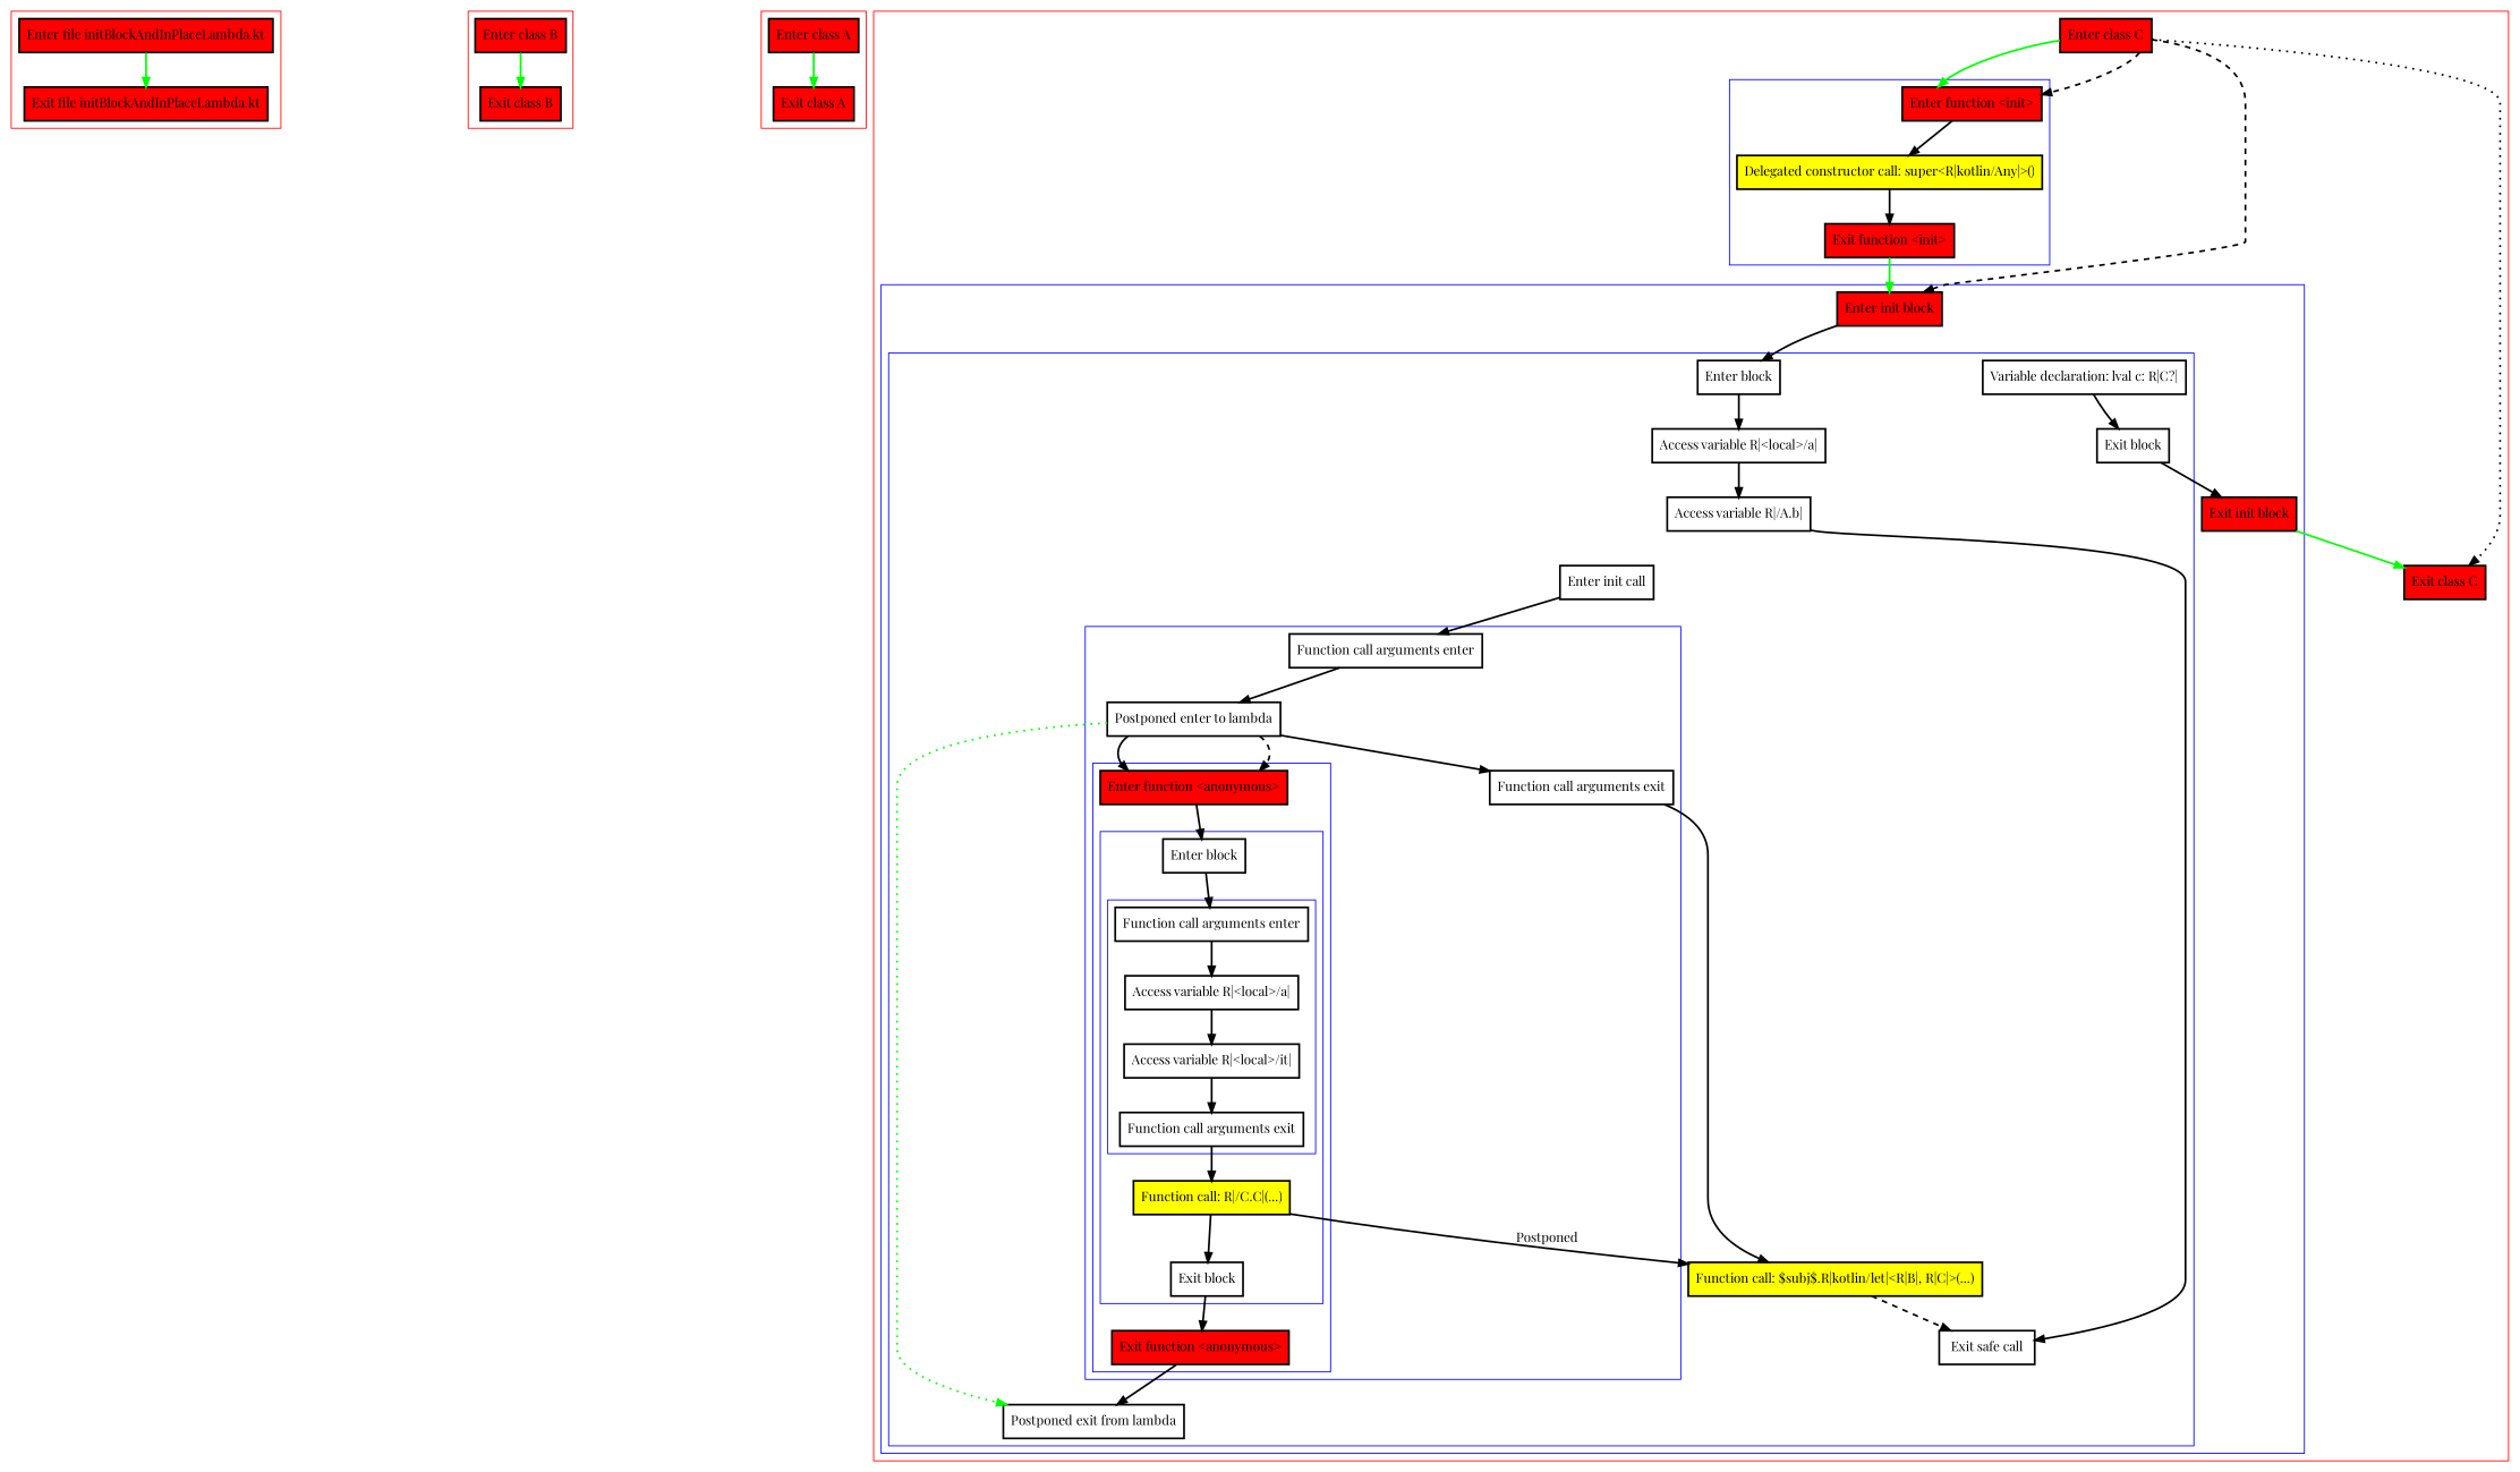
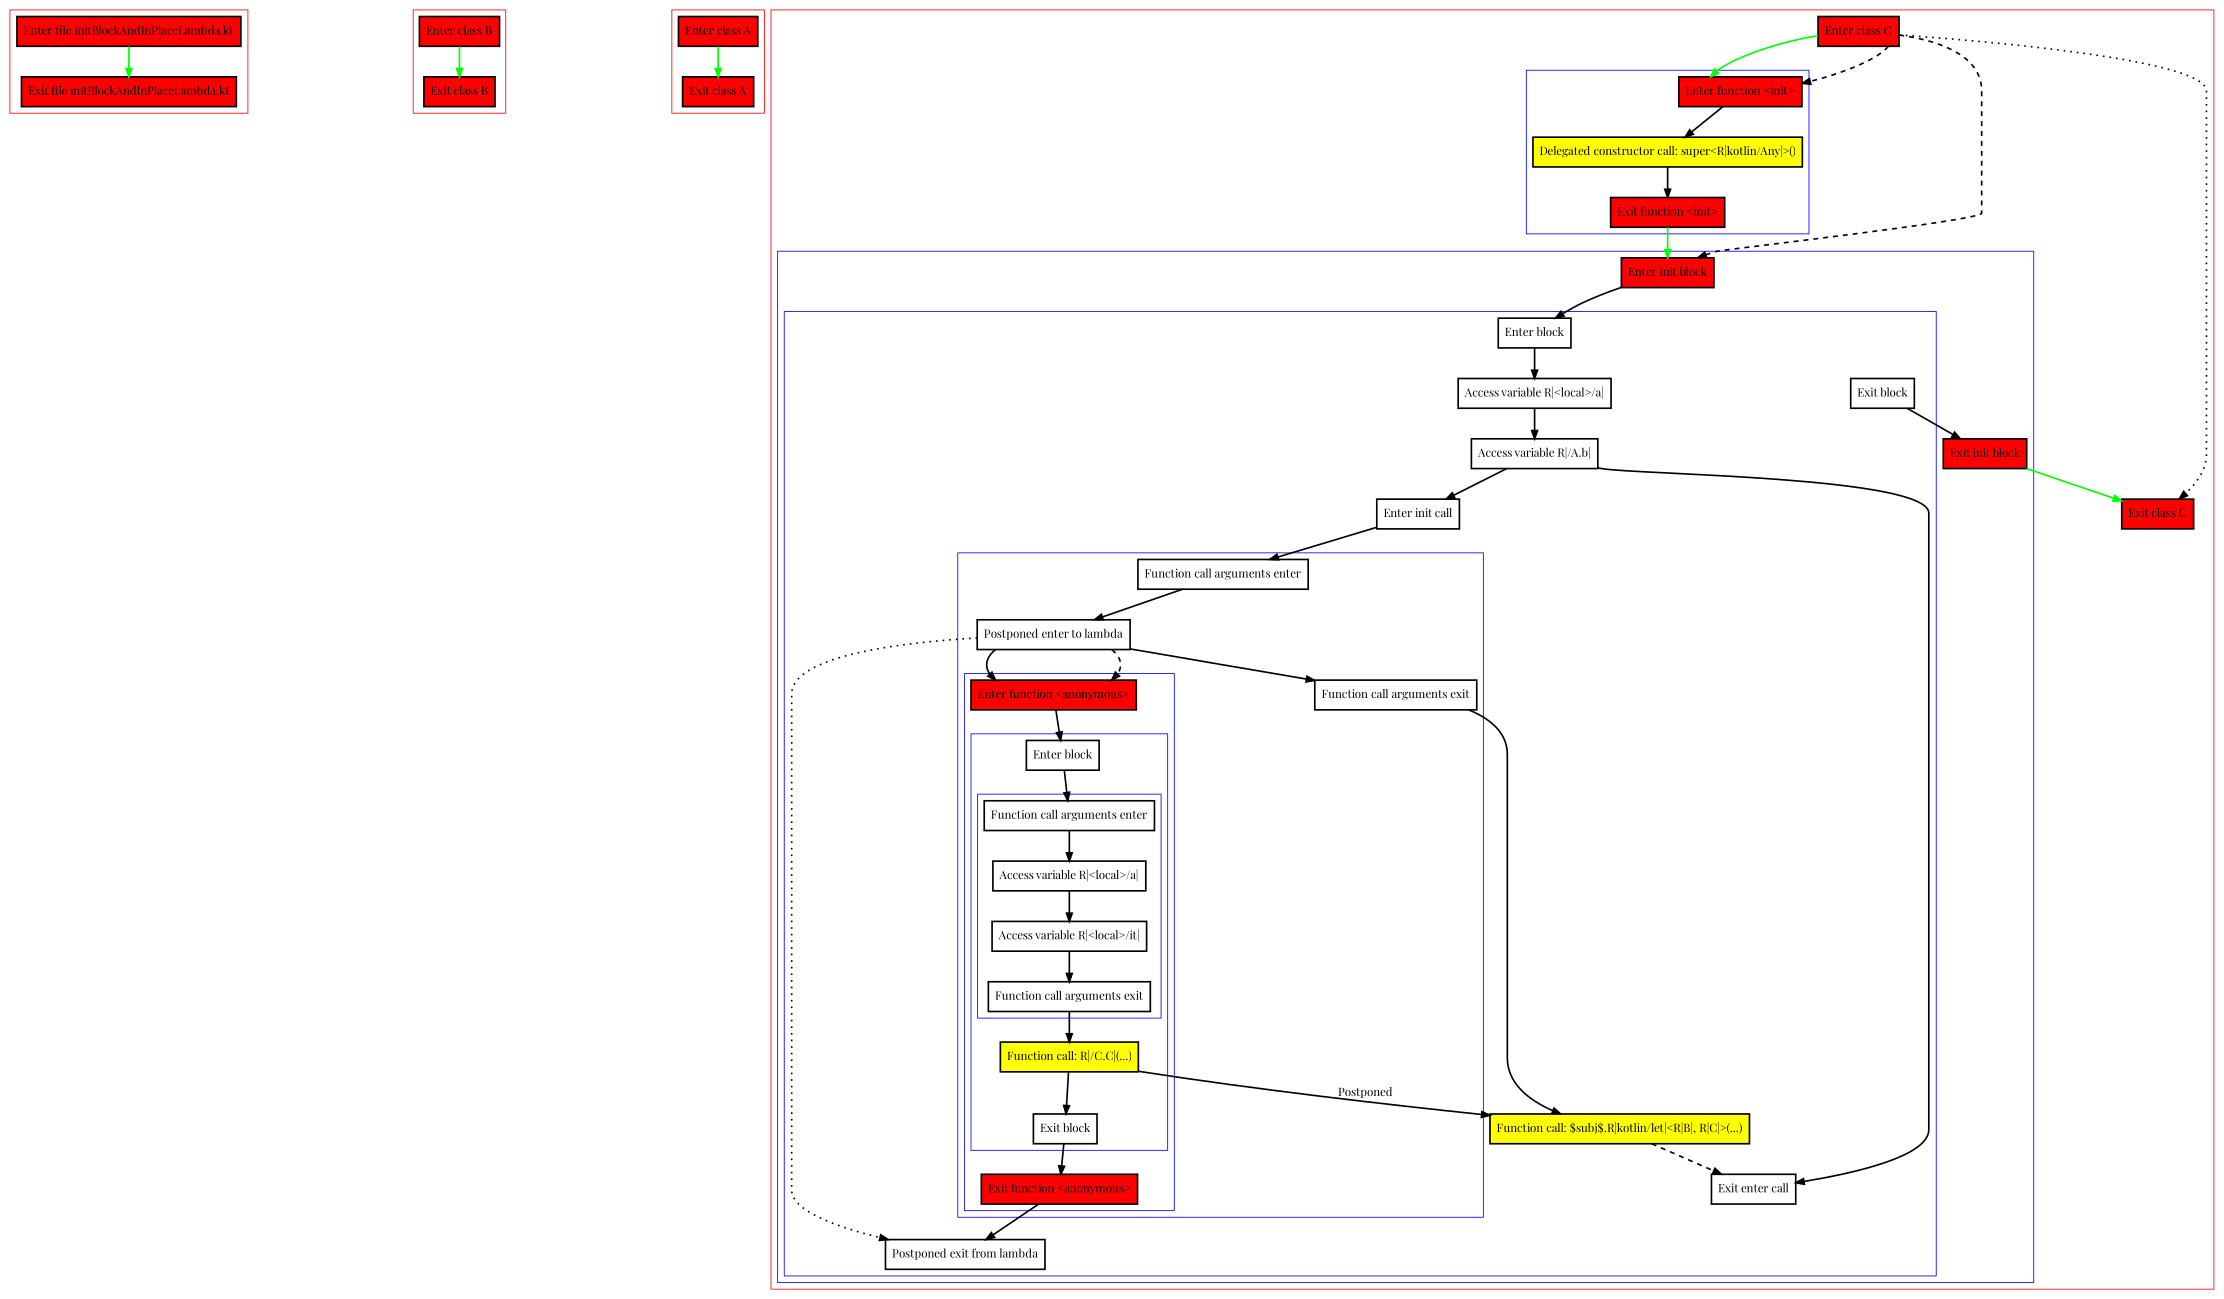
  digraph {
    fontname="Playfair Display"
    nodesep=3
    node [fontname="Playfair Display" penwidth=2 shape=box]
    edge [fontname="Playfair Display" penwidth=2]
    n1 [fillcolor=red label="Enter file initBlockAndInPlaceLambda.kt" style=filled]
    n2 [fillcolor=red label="Exit file initBlockAndInPlaceLambda.kt" style=filled]
    n3 [fillcolor=red label="Enter class B" style=filled]
    n4 [fillcolor=red label="Exit class B" style=filled]
    n5 [fillcolor=red label="Enter class A" style=filled]
    n6 [fillcolor=red label="Exit class A" style=filled]
    n7 [fillcolor=red label="Enter function <init>" style=filled]
    n8 [fillcolor=yellow label="Delegated constructor call: super<R|kotlin/Any|>()" style=filled]
    n9 [fillcolor=red label="Exit function <init>" style=filled]
    n10 [label="Function call arguments enter"]
    n11 [label="Access variable R|<local>/a|"]
    n12 [label="Access variable R|<local>/it|"]
    n13 [label="Function call arguments exit"]
    n14 [label="Enter block"]
    n15 [fillcolor=yellow label="Function call: R|/C.C|(...)" style=filled]
    n16 [label="Exit block"]
    n17 [fillcolor=red label="Enter function <anonymous>" style=filled]
    n18 [fillcolor=red label="Exit function <anonymous>" style=filled]
    n19 [label="Function call arguments enter"]
    n20 [label="Postponed enter to lambda"]
    n21 [label="Function call arguments exit"]
    n22 [label="Enter block"]
    n23 [label="Access variable R|<local>/a|"]
    n24 [label="Access variable R|/A.b|"]
    n25 [label="Enter init call"]
    n26 [label="Postponed exit from lambda"]
    n27 [fillcolor=yellow label="Function call: $subj$.R|kotlin/let|<R|B|, R|C|>(...)" style=filled]
-   n28 [label="Exit safe call"]
-   n29 [label="Variable declaration: lval c: R|C?|"]
+   n28 [label="Exit enter call"]
    n30 [label="Exit block"]
    n31 [fillcolor=red label="Enter init block" style=filled]
    n32 [fillcolor=red label="Exit init block" style=filled]
    n33 [fillcolor=red label="Enter class C" style=filled]
    n34 [fillcolor=red label="Exit class C" style=filled]
    subgraph cluster_1 {
      color=red
      n1
      n2
    }
    subgraph cluster_2 {
      color=red
      n3
      n4
    }
    subgraph cluster_3 {
      color=red
      n5
      n6
    }
    subgraph cluster_4 {
      color=red
      n33
      n34
      subgraph cluster_5 {
        color=blue
        n7
        n8
        n9
      }
      subgraph cluster_6 {
        color=blue
        n31
        n32
        subgraph cluster_7 {
          color=blue
          n22
          n23
          n24
          n25
          n26
          n27
          n28
-         n29
          n30
          subgraph cluster_8 {
            color=blue
            n19
            n20
            n21
            subgraph cluster_9 {
              color=blue
              n17
              n18
              subgraph cluster_10 {
                color=blue
                n14
                n15
                n16
                subgraph cluster_11 {
                  color=blue
                  n10
                  n11
                  n12
                  n13
                }
              }
            }
          }
        }
      }
    }
    n1 -> n2 [color=green]
    n3 -> n4 [color=green]
    n5 -> n6 [color=green]
    n7 -> n8
    n8 -> n9
    n9 -> n31 [color=green]
    n10 -> n11
    n11 -> n12
    n12 -> n13
    n13 -> n15
    n14 -> n10
    n15 -> n16
    n15 -> n27 [label=Postponed]
    n16 -> n18
    n17 -> n14
    n18 -> n26
    n19 -> n20
    n20 -> n17
    n20 -> n17 [style=dashed]
    n20 -> n21
-   n20 -> n26 [style=dotted color=green]
+   n20 -> n26 [style=dotted]
    n21 -> n27
    n22 -> n23
    n23 -> n24
+   n24 -> n25
    n24 -> n28
    n25 -> n19
    n27 -> n28 [style=dashed]
-   n29 -> n30
    n30 -> n32
    n31 -> n22
    n32 -> n34 [color=green]
    n33 -> n7 [color=green]
    n33 -> n7 [style=dashed]
    n33 -> n31 [style=dashed]
    n33 -> n34 [style=dotted]
  }
